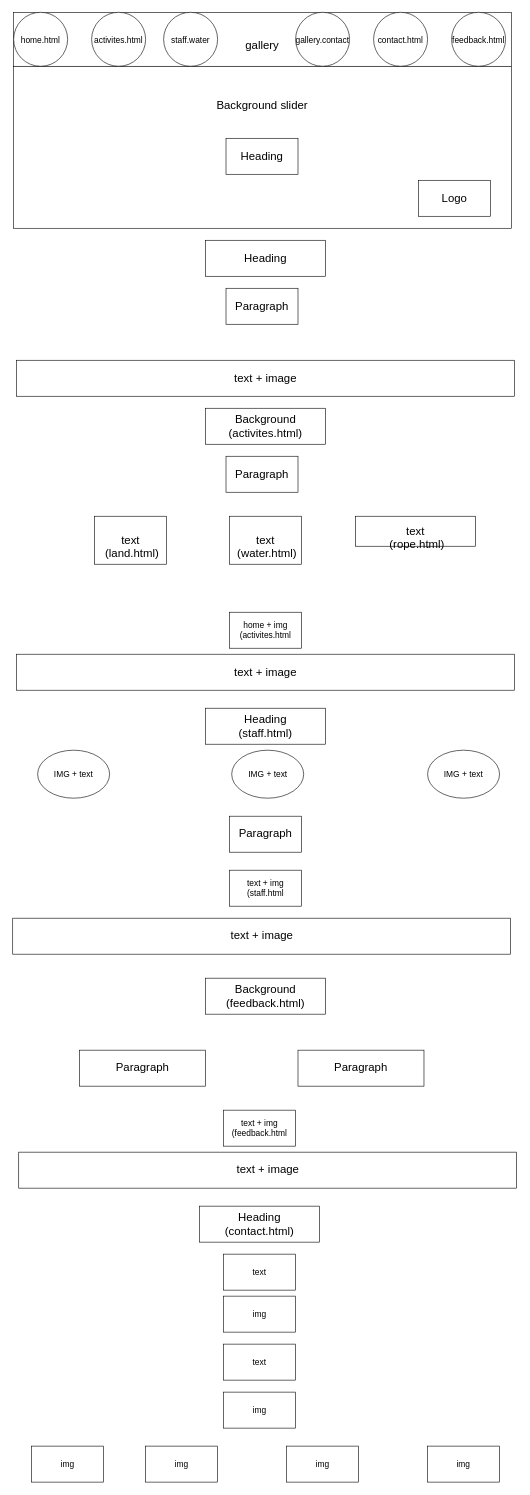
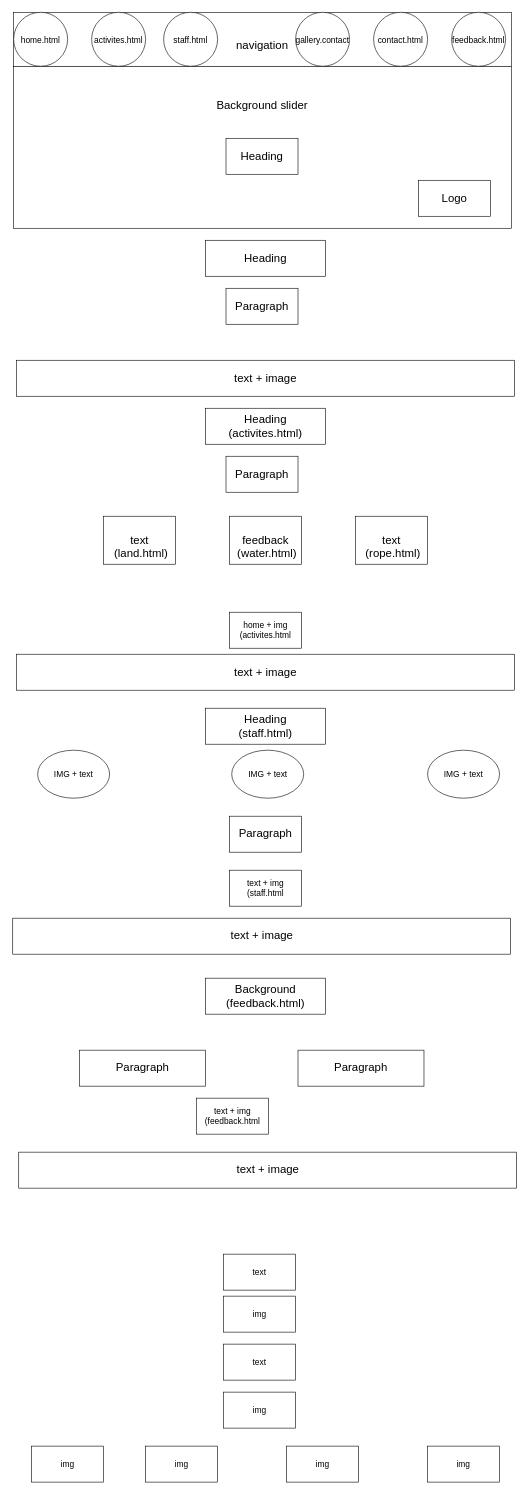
  <mxCell id="0" />
  <mxCell id="1" parent="0" />
  <mxCell id="2" value="" style="rounded=0;whiteSpace=wrap;html=1;" vertex="1" parent="1"><mxGeometry x="22" y="20" width="830" height="90" as="geometry" /></mxCell>
  <mxCell id="3" value="" style="rounded=0;whiteSpace=wrap;html=1;fontSize=19;" vertex="1" parent="1"><mxGeometry x="22" y="110" width="830" height="270" as="geometry" /></mxCell>
  <mxCell id="4" value="Heading" style="rounded=0;whiteSpace=wrap;html=1;fontSize=19;" vertex="1" parent="1"><mxGeometry x="376" y="230" width="120" height="60" as="geometry" /></mxCell>
  <mxCell id="5" value="Background slider" style="text;html=1;resizable=0;autosize=1;align=center;verticalAlign=middle;points=[];fillColor=none;strokeColor=none;rounded=0;fontSize=19;" vertex="1" parent="1"><mxGeometry x="351" y="160" width="170" height="30" as="geometry" /></mxCell>
  <mxCell id="6" value="Logo" style="rounded=0;whiteSpace=wrap;html=1;fontSize=19;" vertex="1" parent="1"><mxGeometry x="697" y="300" width="120" height="60" as="geometry" /></mxCell>
  <mxCell id="7" value="&lt;font style=&quot;font-size: 14px&quot;&gt;home.html&lt;/font&gt;" style="ellipse;whiteSpace=wrap;html=1;aspect=fixed;fontSize=19;" vertex="1" parent="1"><mxGeometry x="22" y="20" width="90" height="90" as="geometry" /></mxCell>
  <mxCell id="8" value="Heading" style="rounded=0;whiteSpace=wrap;html=1;fontSize=19;" vertex="1" parent="1"><mxGeometry x="342" y="400" width="200" height="60" as="geometry" /></mxCell>
  <mxCell id="9" value="Paragraph" style="rounded=0;whiteSpace=wrap;html=1;fontSize=19;" vertex="1" parent="1"><mxGeometry x="376" y="480" width="120" height="60" as="geometry" /></mxCell>
  <mxCell id="10" value="text + image" style="rounded=0;whiteSpace=wrap;html=1;fontSize=19;" vertex="1" parent="1"><mxGeometry x="27" y="600" width="830" height="60" as="geometry" /></mxCell>
- <mxCell id="11" value="gallery" style="text;html=1;resizable=0;autosize=1;align=center;verticalAlign=middle;points=[];fillColor=none;strokeColor=none;rounded=0;fontSize=19;" vertex="1" parent="1"><mxGeometry x="385.5" y="60" width="100" height="30" as="geometry" /></mxCell>
- <mxCell id="12" value="Background&lt;br&gt;(activites.html)" style="rounded=0;whiteSpace=wrap;html=1;fontSize=19;" vertex="1" parent="1"><mxGeometry x="342" y="680" width="200" height="60" as="geometry" /></mxCell>
+ <mxCell id="11" value="navigation" style="text;html=1;resizable=0;autosize=1;align=center;verticalAlign=middle;points=[];fillColor=none;strokeColor=none;rounded=0;fontSize=19;" vertex="1" parent="1"><mxGeometry x="385.5" y="60" width="100" height="30" as="geometry" /></mxCell>
+ <mxCell id="12" value="Heading&lt;br&gt;(activites.html)" style="rounded=0;whiteSpace=wrap;html=1;fontSize=19;" vertex="1" parent="1"><mxGeometry x="342" y="680" width="200" height="60" as="geometry" /></mxCell>
  <mxCell id="13" value="Paragraph" style="rounded=0;whiteSpace=wrap;html=1;fontSize=19;" vertex="1" parent="1"><mxGeometry x="376" y="760" width="120" height="60" as="geometry" /></mxCell>
- <mxCell id="14" value="&lt;br&gt;text&lt;br&gt;&amp;nbsp;(land.html)" style="rounded=0;whiteSpace=wrap;html=1;fontSize=19;" vertex="1" parent="1"><mxGeometry x="157" y="860" width="120" height="80" as="geometry" /></mxCell>
- <mxCell id="15" value="&lt;br&gt;text&lt;br&gt;&amp;nbsp;(water.html)" style="rounded=0;whiteSpace=wrap;html=1;fontSize=19;" vertex="1" parent="1"><mxGeometry x="382" y="860" width="120" height="80" as="geometry" /></mxCell>
- <mxCell id="16" value="&lt;br&gt;text&lt;br&gt;&amp;nbsp;(rope.html)" style="rounded=0;whiteSpace=wrap;html=1;fontSize=19;" vertex="1" parent="1"><mxGeometry x="592" y="860" width="200" height="50" as="geometry" /></mxCell>
+ <mxCell id="14" value="&lt;br&gt;text&lt;br&gt;&amp;nbsp;(land.html)" style="rounded=0;whiteSpace=wrap;html=1;fontSize=19;" vertex="1" parent="1"><mxGeometry x="172" y="860" width="120" height="80" as="geometry" /></mxCell>
+ <mxCell id="15" value="&lt;br&gt;feedback&lt;br&gt;&amp;nbsp;(water.html)" style="rounded=0;whiteSpace=wrap;html=1;fontSize=19;" vertex="1" parent="1"><mxGeometry x="382" y="860" width="120" height="80" as="geometry" /></mxCell>
+ <mxCell id="16" value="&lt;br&gt;text&lt;br&gt;&amp;nbsp;(rope.html)" style="rounded=0;whiteSpace=wrap;html=1;fontSize=19;" vertex="1" parent="1"><mxGeometry x="592" y="860" width="120" height="80" as="geometry" /></mxCell>
  <mxCell id="17" value="&lt;font style=&quot;font-size: 14px&quot;&gt;activites.html&lt;/font&gt;" style="ellipse;whiteSpace=wrap;html=1;aspect=fixed;fontSize=19;" vertex="1" parent="1"><mxGeometry x="152" y="20" width="90" height="90" as="geometry" /></mxCell>
- <mxCell id="18" value="&lt;font style=&quot;font-size: 14px&quot;&gt;staff.water&lt;/font&gt;" style="ellipse;whiteSpace=wrap;html=1;aspect=fixed;fontSize=19;" vertex="1" parent="1"><mxGeometry x="272" y="20" width="90" height="90" as="geometry" /></mxCell>
+ <mxCell id="18" value="&lt;font style=&quot;font-size: 14px&quot;&gt;staff.html&lt;/font&gt;" style="ellipse;whiteSpace=wrap;html=1;aspect=fixed;fontSize=19;" vertex="1" parent="1"><mxGeometry x="272" y="20" width="90" height="90" as="geometry" /></mxCell>
  <mxCell id="19" value="&lt;font style=&quot;font-size: 14px&quot;&gt;gallery.contact&lt;/font&gt;" style="ellipse;whiteSpace=wrap;html=1;aspect=fixed;fontSize=19;" vertex="1" parent="1"><mxGeometry x="492" y="20" width="90" height="90" as="geometry" /></mxCell>
  <mxCell id="20" value="&lt;font style=&quot;font-size: 14px&quot;&gt;contact.html&lt;/font&gt;" style="ellipse;whiteSpace=wrap;html=1;aspect=fixed;fontSize=19;" vertex="1" parent="1"><mxGeometry x="622" y="20" width="90" height="90" as="geometry" /></mxCell>
  <mxCell id="21" value="&lt;font style=&quot;font-size: 14px&quot;&gt;feedback.html&lt;/font&gt;" style="ellipse;whiteSpace=wrap;html=1;aspect=fixed;fontSize=19;" vertex="1" parent="1"><mxGeometry x="752" y="20" width="90" height="90" as="geometry" /></mxCell>
  <mxCell id="22" value="home + img&lt;br&gt;(activites.html" style="rounded=0;whiteSpace=wrap;html=1;fontSize=14;" vertex="1" parent="1"><mxGeometry x="382" y="1020" width="120" height="60" as="geometry" /></mxCell>
  <mxCell id="23" value="text + image" style="rounded=0;whiteSpace=wrap;html=1;fontSize=19;" vertex="1" parent="1"><mxGeometry x="27" y="1090" width="830" height="60" as="geometry" /></mxCell>
  <mxCell id="24" value="Heading&lt;br&gt;(staff.html)" style="rounded=0;whiteSpace=wrap;html=1;fontSize=19;" vertex="1" parent="1"><mxGeometry x="342" y="1180" width="200" height="60" as="geometry" /></mxCell>
  <mxCell id="25" value="IMG + text" style="ellipse;whiteSpace=wrap;html=1;fontSize=14;" vertex="1" parent="1"><mxGeometry x="62" y="1250" width="120" height="80" as="geometry" /></mxCell>
  <mxCell id="26" value="IMG + text" style="ellipse;whiteSpace=wrap;html=1;fontSize=14;" vertex="1" parent="1"><mxGeometry x="385.5" y="1250" width="120" height="80" as="geometry" /></mxCell>
  <mxCell id="27" value="IMG + text" style="ellipse;whiteSpace=wrap;html=1;fontSize=14;" vertex="1" parent="1"><mxGeometry x="712" y="1250" width="120" height="80" as="geometry" /></mxCell>
  <mxCell id="28" value="Paragraph" style="rounded=0;whiteSpace=wrap;html=1;fontSize=19;" vertex="1" parent="1"><mxGeometry x="382" y="1360" width="120" height="60" as="geometry" /></mxCell>
  <mxCell id="29" value="text + img&lt;br&gt;(staff.html" style="rounded=0;whiteSpace=wrap;html=1;fontSize=14;" vertex="1" parent="1"><mxGeometry x="382" y="1450" width="120" height="60" as="geometry" /></mxCell>
  <mxCell id="30" value="text + image" style="rounded=0;whiteSpace=wrap;html=1;fontSize=19;" vertex="1" parent="1"><mxGeometry x="20.5" y="1530" width="830" height="60" as="geometry" /></mxCell>
  <mxCell id="31" value="Background&lt;br&gt;(feedback.html)" style="rounded=0;whiteSpace=wrap;html=1;fontSize=19;" vertex="1" parent="1"><mxGeometry x="342" y="1630" width="200" height="60" as="geometry" /></mxCell>
  <mxCell id="32" value="Paragraph" style="rounded=0;whiteSpace=wrap;html=1;fontSize=19;" vertex="1" parent="1"><mxGeometry x="132" y="1750" width="210" height="60" as="geometry" /></mxCell>
  <mxCell id="33" value="Paragraph" style="rounded=0;whiteSpace=wrap;html=1;fontSize=19;" vertex="1" parent="1"><mxGeometry x="496" y="1750" width="210" height="60" as="geometry" /></mxCell>
- <mxCell id="34" value="text + img&lt;br&gt;(feedback.html" style="rounded=0;whiteSpace=wrap;html=1;fontSize=14;" vertex="1" parent="1"><mxGeometry x="372" y="1850" width="120" height="60" as="geometry" /></mxCell>
+ <mxCell id="34" value="text + img&lt;br&gt;(feedback.html" style="rounded=0;whiteSpace=wrap;html=1;fontSize=14;" vertex="1" parent="1"><mxGeometry x="327" y="1830" width="120" height="60" as="geometry" /></mxCell>
  <mxCell id="35" value="text + image" style="rounded=0;whiteSpace=wrap;html=1;fontSize=19;" vertex="1" parent="1"><mxGeometry x="30.5" y="1920" width="830" height="60" as="geometry" /></mxCell>
- <mxCell id="36" value="Heading&lt;br&gt;(contact.html)" style="rounded=0;whiteSpace=wrap;html=1;fontSize=19;" vertex="1" parent="1"><mxGeometry x="332" y="2010" width="200" height="60" as="geometry" /></mxCell>
  <mxCell id="37" value="text" style="rounded=0;whiteSpace=wrap;html=1;fontSize=14;" vertex="1" parent="1"><mxGeometry x="372" y="2090" width="120" height="60" as="geometry" /></mxCell>
  <mxCell id="38" value="text" style="rounded=0;whiteSpace=wrap;html=1;fontSize=14;" vertex="1" parent="1"><mxGeometry x="372" y="2240" width="120" height="60" as="geometry" /></mxCell>
  <mxCell id="39" value="img" style="rounded=0;whiteSpace=wrap;html=1;fontSize=14;" vertex="1" parent="1"><mxGeometry x="372" y="2320" width="120" height="60" as="geometry" /></mxCell>
  <mxCell id="40" value="img" style="rounded=0;whiteSpace=wrap;html=1;fontSize=14;" vertex="1" parent="1"><mxGeometry x="372" y="2160" width="120" height="60" as="geometry" /></mxCell>
  <mxCell id="41" value="img" style="rounded=0;whiteSpace=wrap;html=1;fontSize=14;" vertex="1" parent="1"><mxGeometry x="52" y="2410" width="120" height="60" as="geometry" /></mxCell>
  <mxCell id="42" value="img" style="rounded=0;whiteSpace=wrap;html=1;fontSize=14;" vertex="1" parent="1"><mxGeometry x="242" y="2410" width="120" height="60" as="geometry" /></mxCell>
  <mxCell id="43" value="img" style="rounded=0;whiteSpace=wrap;html=1;fontSize=14;" vertex="1" parent="1"><mxGeometry x="712" y="2410" width="120" height="60" as="geometry" /></mxCell>
  <mxCell id="44" value="img" style="rounded=0;whiteSpace=wrap;html=1;fontSize=14;" vertex="1" parent="1"><mxGeometry x="477" y="2410" width="120" height="60" as="geometry" /></mxCell>
